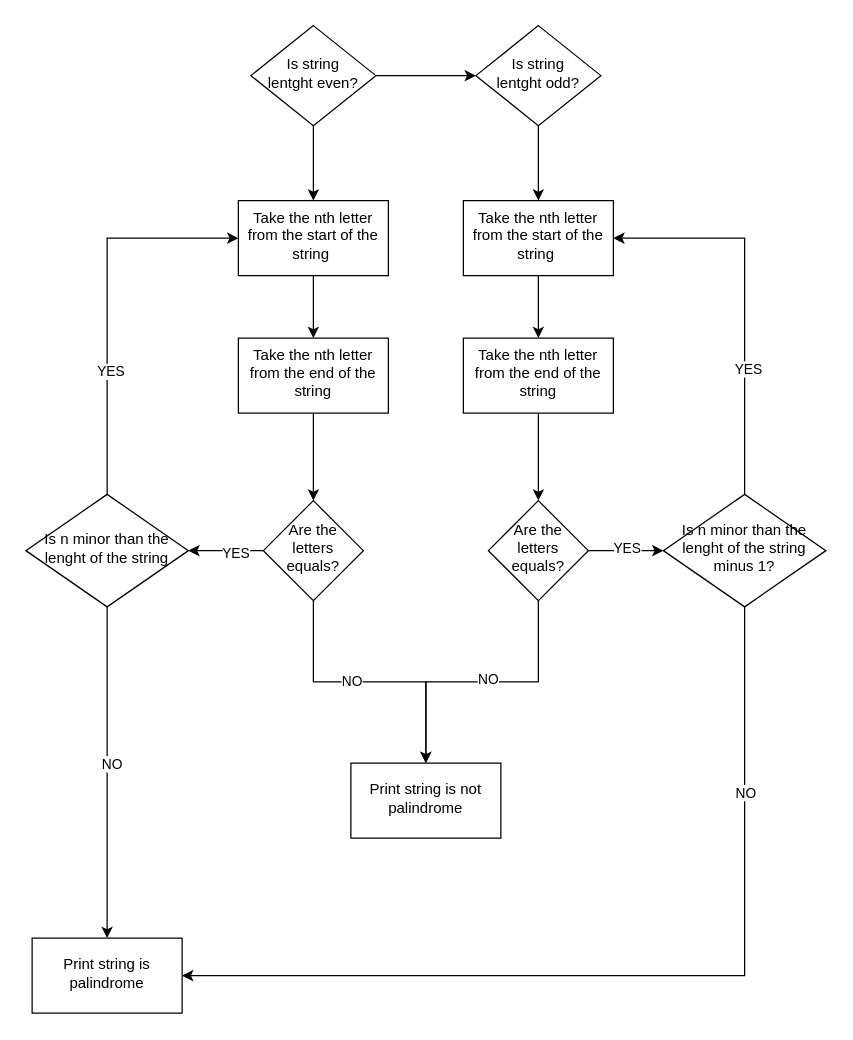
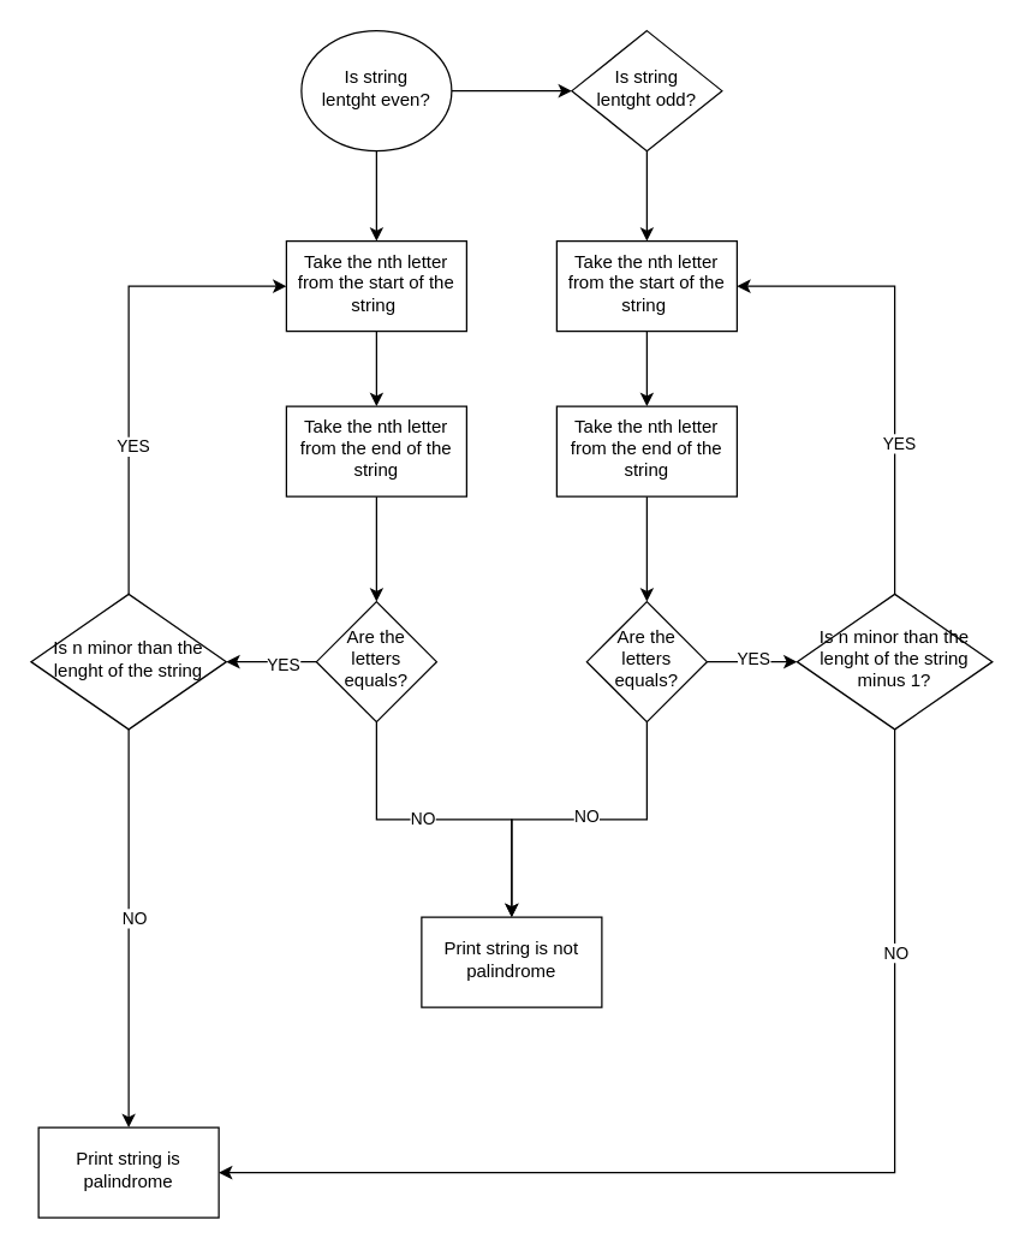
  <mxCell id="0" />
  <mxCell id="1" parent="0" />
  <mxCell id="2" value="" style="edgeStyle=orthogonalEdgeStyle;rounded=0;orthogonalLoop=1;jettySize=auto;html=1;" edge="1" parent="1" source="4" target="6"><mxGeometry relative="1" as="geometry" /></mxCell>
  <mxCell id="3" value="" style="edgeStyle=orthogonalEdgeStyle;rounded=0;orthogonalLoop=1;jettySize=auto;html=1;" edge="1" parent="1" source="4" target="22"><mxGeometry relative="1" as="geometry" /></mxCell>
- <mxCell id="4" value="Is string&lt;div&gt;lentght even?&lt;/div&gt;" style="rhombus;whiteSpace=wrap;html=1;shadow=0;fontFamily=Helvetica;fontSize=12;align=center;strokeWidth=1;spacing=6;spacingTop=-4;" parent="1" vertex="1"><mxGeometry x="200" y="20" width="100" height="80" as="geometry" /></mxCell>
+ <mxCell id="4" value="Is string&lt;div&gt;lentght even?&lt;/div&gt;" style="ellipse;whiteSpace=wrap;html=1;shadow=0;fontFamily=Helvetica;fontSize=12;align=center;strokeWidth=1;spacing=6;spacingTop=-4;" parent="1" vertex="1"><mxGeometry x="200" y="20" width="100" height="80" as="geometry" /></mxCell>
  <mxCell id="5" value="" style="edgeStyle=orthogonalEdgeStyle;rounded=0;orthogonalLoop=1;jettySize=auto;html=1;" edge="1" parent="1" source="6" target="8"><mxGeometry relative="1" as="geometry" /></mxCell>
  <mxCell id="6" value="Take the nth letter from the start of the string&amp;nbsp;" style="whiteSpace=wrap;html=1;shadow=0;strokeWidth=1;spacing=6;spacingTop=-4;" vertex="1" parent="1"><mxGeometry x="190" y="160" width="120" height="60" as="geometry" /></mxCell>
  <mxCell id="7" value="" style="edgeStyle=orthogonalEdgeStyle;rounded=0;orthogonalLoop=1;jettySize=auto;html=1;" edge="1" parent="1" source="8" target="13"><mxGeometry relative="1" as="geometry" /></mxCell>
  <mxCell id="8" value="Take the nth letter from the end of the string" style="whiteSpace=wrap;html=1;shadow=0;strokeWidth=1;spacing=6;spacingTop=-4;" vertex="1" parent="1"><mxGeometry x="190" y="270" width="120" height="60" as="geometry" /></mxCell>
  <mxCell id="9" value="" style="edgeStyle=orthogonalEdgeStyle;rounded=0;orthogonalLoop=1;jettySize=auto;html=1;" edge="1" parent="1" source="13" target="18"><mxGeometry relative="1" as="geometry" /></mxCell>
  <mxCell id="10" value="YES" style="edgeLabel;html=1;align=center;verticalAlign=middle;resizable=0;points=[];" vertex="1" connectable="0" parent="9"><mxGeometry x="-0.25" y="1" relative="1" as="geometry"><mxPoint as="offset" /></mxGeometry></mxCell>
  <mxCell id="11" value="" style="edgeStyle=orthogonalEdgeStyle;rounded=0;orthogonalLoop=1;jettySize=auto;html=1;" edge="1" parent="1" source="13" target="20"><mxGeometry relative="1" as="geometry" /></mxCell>
  <mxCell id="12" value="NO" style="edgeLabel;html=1;align=center;verticalAlign=middle;resizable=0;points=[];" vertex="1" connectable="0" parent="11"><mxGeometry x="-0.133" y="1" relative="1" as="geometry"><mxPoint as="offset" /></mxGeometry></mxCell>
  <mxCell id="13" value="Are the letters equals?" style="rhombus;whiteSpace=wrap;html=1;shadow=0;strokeWidth=1;spacing=6;spacingTop=-4;" vertex="1" parent="1"><mxGeometry x="210" y="400" width="80" height="80" as="geometry" /></mxCell>
  <mxCell id="14" style="edgeStyle=orthogonalEdgeStyle;rounded=0;orthogonalLoop=1;jettySize=auto;html=1;exitX=0.5;exitY=0;exitDx=0;exitDy=0;entryX=0;entryY=0.5;entryDx=0;entryDy=0;" edge="1" parent="1" source="18" target="6"><mxGeometry relative="1" as="geometry" /></mxCell>
  <mxCell id="15" value="YES" style="edgeLabel;html=1;align=center;verticalAlign=middle;resizable=0;points=[];" vertex="1" connectable="0" parent="14"><mxGeometry x="-0.363" y="-2" relative="1" as="geometry"><mxPoint as="offset" /></mxGeometry></mxCell>
  <mxCell id="16" value="" style="edgeStyle=orthogonalEdgeStyle;rounded=0;orthogonalLoop=1;jettySize=auto;html=1;" edge="1" parent="1" source="18" target="19"><mxGeometry relative="1" as="geometry" /></mxCell>
  <mxCell id="17" value="NO" style="edgeLabel;html=1;align=center;verticalAlign=middle;resizable=0;points=[];" vertex="1" connectable="0" parent="16"><mxGeometry x="-0.053" y="3" relative="1" as="geometry"><mxPoint as="offset" /></mxGeometry></mxCell>
  <mxCell id="18" value="Is n minor than the lenght of the string" style="rhombus;whiteSpace=wrap;html=1;shadow=0;strokeWidth=1;spacing=6;spacingTop=-4;" vertex="1" parent="1"><mxGeometry x="20" y="395" width="130" height="90" as="geometry" /></mxCell>
  <mxCell id="19" value="Print string is palindrome" style="whiteSpace=wrap;html=1;shadow=0;strokeWidth=1;spacing=6;spacingTop=-4;" vertex="1" parent="1"><mxGeometry x="25" y="750" width="120" height="60" as="geometry" /></mxCell>
  <mxCell id="20" value="Print string is not palindrome" style="whiteSpace=wrap;html=1;shadow=0;strokeWidth=1;spacing=6;spacingTop=-4;" vertex="1" parent="1"><mxGeometry x="280" y="610" width="120" height="60" as="geometry" /></mxCell>
  <mxCell id="21" style="edgeStyle=orthogonalEdgeStyle;rounded=0;orthogonalLoop=1;jettySize=auto;html=1;exitX=0.5;exitY=1;exitDx=0;exitDy=0;entryX=0.5;entryY=0;entryDx=0;entryDy=0;" edge="1" parent="1" source="22" target="24"><mxGeometry relative="1" as="geometry" /></mxCell>
  <mxCell id="22" value="Is string&lt;div&gt;lentght odd?&lt;/div&gt;" style="rhombus;whiteSpace=wrap;html=1;shadow=0;fontFamily=Helvetica;fontSize=12;align=center;strokeWidth=1;spacing=6;spacingTop=-4;" vertex="1" parent="1"><mxGeometry x="380" y="20" width="100" height="80" as="geometry" /></mxCell>
  <mxCell id="23" value="" style="edgeStyle=orthogonalEdgeStyle;rounded=0;orthogonalLoop=1;jettySize=auto;html=1;" edge="1" parent="1" source="24" target="26"><mxGeometry relative="1" as="geometry" /></mxCell>
  <mxCell id="24" value="Take the nth letter from the start of the string&amp;nbsp;" style="whiteSpace=wrap;html=1;shadow=0;strokeWidth=1;spacing=6;spacingTop=-4;" vertex="1" parent="1"><mxGeometry x="370" y="160" width="120" height="60" as="geometry" /></mxCell>
  <mxCell id="25" value="" style="edgeStyle=orthogonalEdgeStyle;rounded=0;orthogonalLoop=1;jettySize=auto;html=1;" edge="1" parent="1" source="26" target="31"><mxGeometry relative="1" as="geometry" /></mxCell>
  <mxCell id="26" value="Take the nth letter from the end of the string" style="whiteSpace=wrap;html=1;shadow=0;strokeWidth=1;spacing=6;spacingTop=-4;" vertex="1" parent="1"><mxGeometry x="370" y="270" width="120" height="60" as="geometry" /></mxCell>
  <mxCell id="27" style="edgeStyle=orthogonalEdgeStyle;rounded=0;orthogonalLoop=1;jettySize=auto;html=1;exitX=1;exitY=0.5;exitDx=0;exitDy=0;entryX=0;entryY=0.5;entryDx=0;entryDy=0;" edge="1" parent="1" source="31" target="36"><mxGeometry relative="1" as="geometry" /></mxCell>
  <mxCell id="28" value="YES" style="edgeLabel;html=1;align=center;verticalAlign=middle;resizable=0;points=[];" vertex="1" connectable="0" parent="27"><mxGeometry y="3" relative="1" as="geometry"><mxPoint as="offset" /></mxGeometry></mxCell>
  <mxCell id="29" style="edgeStyle=orthogonalEdgeStyle;rounded=0;orthogonalLoop=1;jettySize=auto;html=1;exitX=0.5;exitY=1;exitDx=0;exitDy=0;entryX=0.5;entryY=0;entryDx=0;entryDy=0;" edge="1" parent="1" source="31" target="20"><mxGeometry relative="1" as="geometry" /></mxCell>
  <mxCell id="30" value="NO" style="edgeLabel;html=1;align=center;verticalAlign=middle;resizable=0;points=[];" vertex="1" connectable="0" parent="29"><mxGeometry x="-0.036" y="-3" relative="1" as="geometry"><mxPoint as="offset" /></mxGeometry></mxCell>
  <mxCell id="31" value="Are the letters equals?" style="rhombus;whiteSpace=wrap;html=1;shadow=0;strokeWidth=1;spacing=6;spacingTop=-4;" vertex="1" parent="1"><mxGeometry x="390" y="400" width="80" height="80" as="geometry" /></mxCell>
  <mxCell id="32" style="edgeStyle=orthogonalEdgeStyle;rounded=0;orthogonalLoop=1;jettySize=auto;html=1;exitX=0.5;exitY=0;exitDx=0;exitDy=0;entryX=1;entryY=0.5;entryDx=0;entryDy=0;" edge="1" parent="1" source="36" target="24"><mxGeometry relative="1" as="geometry" /></mxCell>
  <mxCell id="33" value="YES" style="edgeLabel;html=1;align=center;verticalAlign=middle;resizable=0;points=[];" vertex="1" connectable="0" parent="32"><mxGeometry x="-0.348" y="-2" relative="1" as="geometry"><mxPoint as="offset" /></mxGeometry></mxCell>
  <mxCell id="34" style="edgeStyle=orthogonalEdgeStyle;rounded=0;orthogonalLoop=1;jettySize=auto;html=1;exitX=0.5;exitY=1;exitDx=0;exitDy=0;entryX=1;entryY=0.5;entryDx=0;entryDy=0;" edge="1" parent="1" source="36" target="19"><mxGeometry relative="1" as="geometry" /></mxCell>
  <mxCell id="35" value="NO" style="edgeLabel;html=1;align=center;verticalAlign=middle;resizable=0;points=[];" vertex="1" connectable="0" parent="34"><mxGeometry x="-0.603" relative="1" as="geometry"><mxPoint as="offset" /></mxGeometry></mxCell>
  <mxCell id="36" value="Is n minor than the lenght of the string&lt;div&gt;minus 1?&lt;/div&gt;" style="rhombus;whiteSpace=wrap;html=1;shadow=0;strokeWidth=1;spacing=6;spacingTop=-4;" vertex="1" parent="1"><mxGeometry x="530" y="395" width="130" height="90" as="geometry" /></mxCell>
